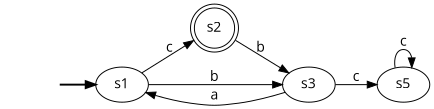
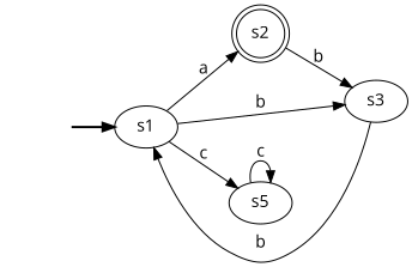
  digraph {
    fontname="Open Sans"
    rankdir=LR
    node [fontname="Open Sans"]
    edge [fontname="Open Sans"]
    fake [style=invisible]
    s1 [root=true]
    s2 [shape=doublecircle]
    s3 [shape=ellipse]
    s5
    fake -> s1 [style=bold]
-   s1 -> s2 [label=c]
+   s1 -> s2 [label=a]
    s1 -> s3 [label=b]
-   s3 -> s5 [label=c]
+   s1 -> s5 [label=c]
    s2 -> s3 [label=b]
-   s3 -> s1 [label=a]
+   s3 -> s1 [label=b]
    s5 -> s5 [label=c]
  }
